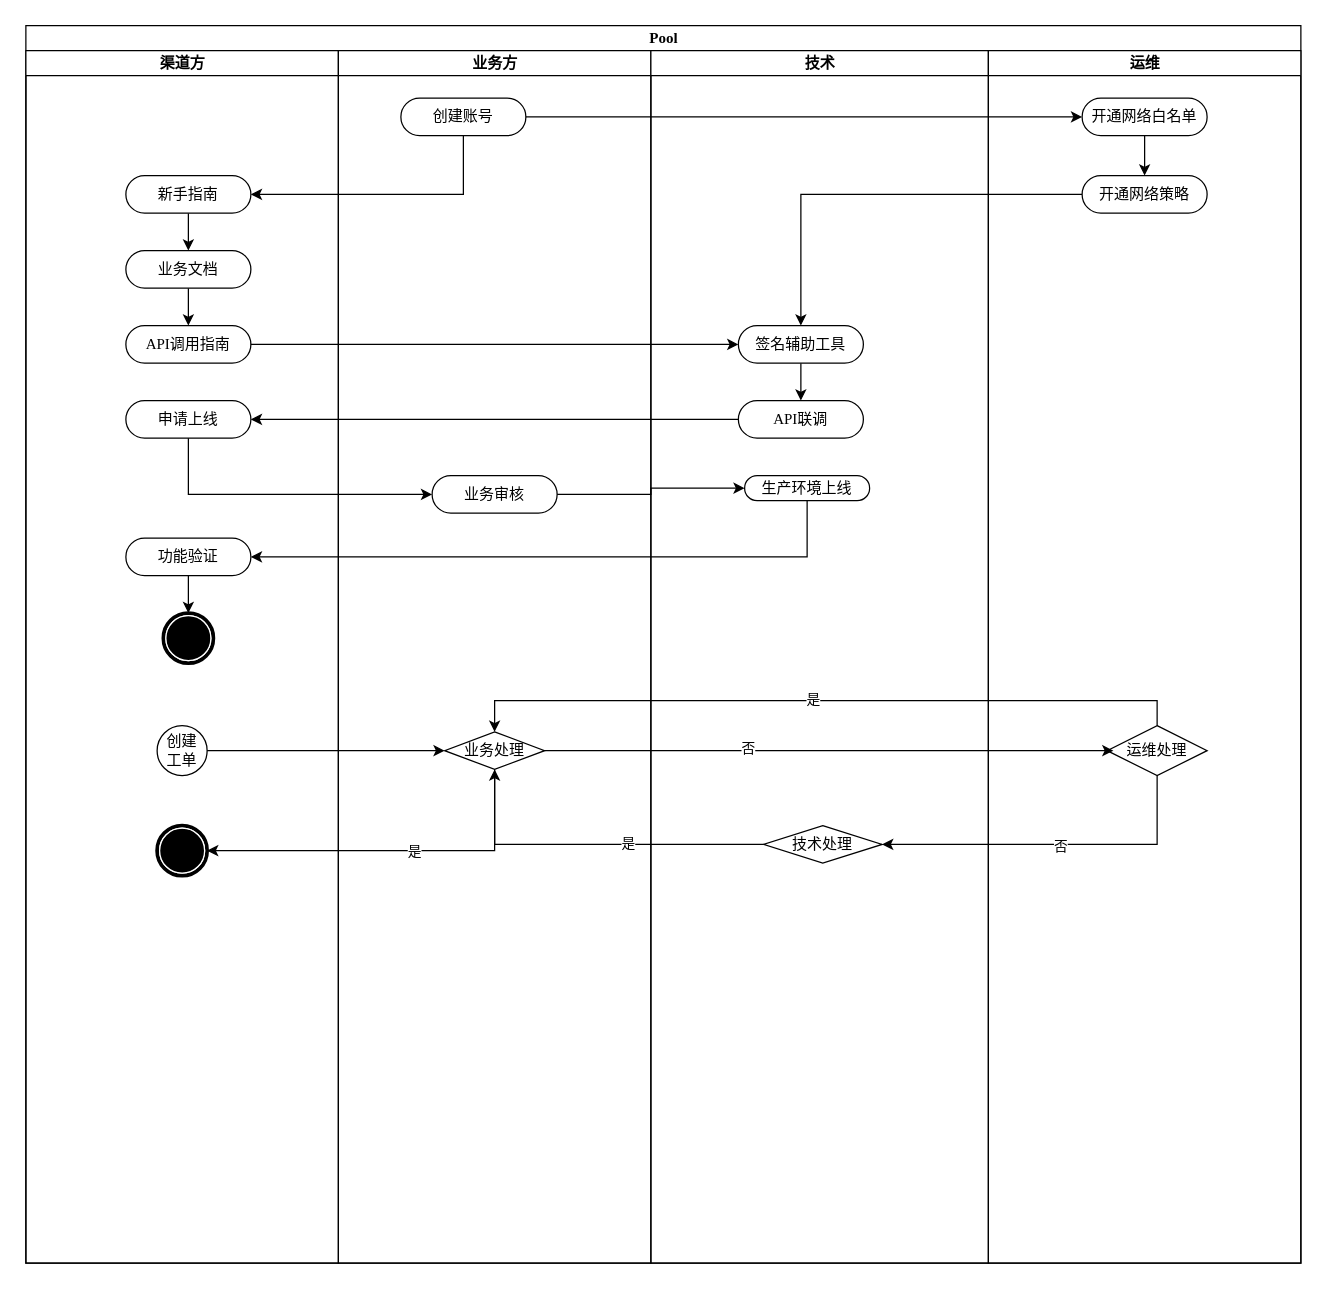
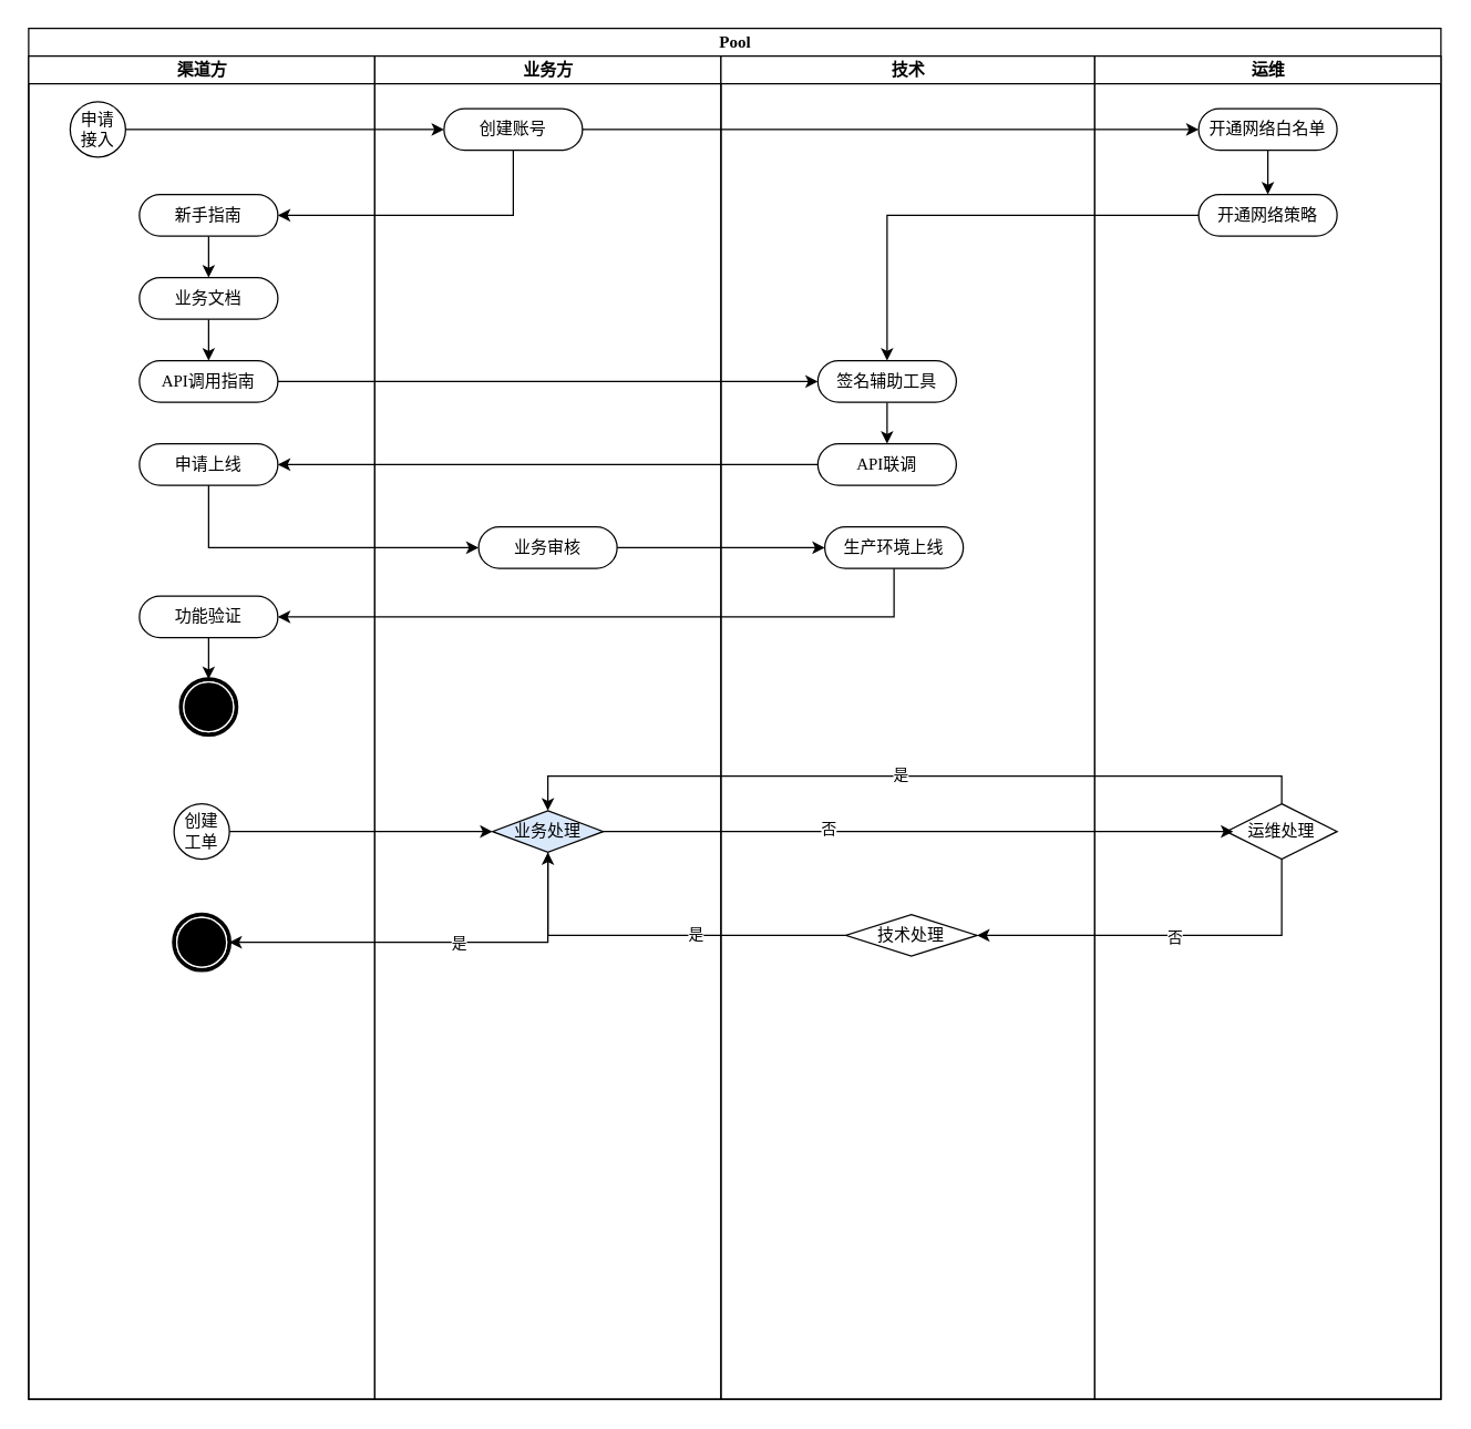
  <mxCell id="0" />
  <mxCell id="1" parent="0" />
  <mxCell id="2" value="Pool" style="swimlane;html=1;childLayout=stackLayout;startSize=20;rounded=0;shadow=0;comic=0;labelBackgroundColor=none;strokeWidth=1;fontFamily=Verdana;fontSize=12;align=center;" parent="1" vertex="1"><mxGeometry x="20" y="20" width="1020" height="990" as="geometry" /></mxCell>
  <mxCell id="3" value="渠道方" style="swimlane;html=1;startSize=20;" parent="2" vertex="1"><mxGeometry y="20" width="250" height="970" as="geometry" /></mxCell>
+ <mxCell id="4" value="申请&lt;br&gt;接入" style="ellipse;whiteSpace=wrap;html=1;aspect=fixed;" vertex="1" parent="3"><mxGeometry x="30" y="33" width="40" height="40" as="geometry" /></mxCell>
  <mxCell id="5" style="edgeStyle=orthogonalEdgeStyle;rounded=0;orthogonalLoop=1;jettySize=auto;html=1;exitX=0.5;exitY=1;exitDx=0;exitDy=0;" edge="1" parent="3" source="6" target="8"><mxGeometry relative="1" as="geometry" /></mxCell>
  <mxCell id="6" value="新手指南" style="rounded=1;whiteSpace=wrap;html=1;shadow=0;comic=0;labelBackgroundColor=none;strokeWidth=1;fontFamily=Verdana;fontSize=12;align=center;arcSize=50;" vertex="1" parent="3"><mxGeometry x="80" y="100" width="100" height="30" as="geometry" /></mxCell>
  <mxCell id="7" style="edgeStyle=orthogonalEdgeStyle;rounded=0;orthogonalLoop=1;jettySize=auto;html=1;" edge="1" parent="3" source="8" target="9"><mxGeometry relative="1" as="geometry" /></mxCell>
  <mxCell id="8" value="业务文档" style="rounded=1;whiteSpace=wrap;html=1;shadow=0;comic=0;labelBackgroundColor=none;strokeWidth=1;fontFamily=Verdana;fontSize=12;align=center;arcSize=50;" vertex="1" parent="3"><mxGeometry x="80" y="160" width="100" height="30" as="geometry" /></mxCell>
  <mxCell id="9" value="API调用指南" style="rounded=1;whiteSpace=wrap;html=1;shadow=0;comic=0;labelBackgroundColor=none;strokeWidth=1;fontFamily=Verdana;fontSize=12;align=center;arcSize=50;" vertex="1" parent="3"><mxGeometry x="80" y="220" width="100" height="30" as="geometry" /></mxCell>
  <mxCell id="10" value="申请上线" style="rounded=1;whiteSpace=wrap;html=1;shadow=0;comic=0;labelBackgroundColor=none;strokeWidth=1;fontFamily=Verdana;fontSize=12;align=center;arcSize=50;" vertex="1" parent="3"><mxGeometry x="80" y="280" width="100" height="30" as="geometry" /></mxCell>
  <mxCell id="11" style="edgeStyle=orthogonalEdgeStyle;rounded=0;orthogonalLoop=1;jettySize=auto;html=1;exitX=0.5;exitY=1;exitDx=0;exitDy=0;" edge="1" parent="3" source="12" target="13"><mxGeometry relative="1" as="geometry" /></mxCell>
  <mxCell id="12" value="功能验证" style="rounded=1;whiteSpace=wrap;html=1;shadow=0;comic=0;labelBackgroundColor=none;strokeWidth=1;fontFamily=Verdana;fontSize=12;align=center;arcSize=50;" vertex="1" parent="3"><mxGeometry x="80" y="390" width="100" height="30" as="geometry" /></mxCell>
  <mxCell id="13" value="" style="shape=mxgraph.bpmn.shape;html=1;verticalLabelPosition=bottom;labelBackgroundColor=#ffffff;verticalAlign=top;perimeter=ellipsePerimeter;outline=end;symbol=terminate;rounded=0;shadow=0;comic=0;strokeWidth=1;fontFamily=Verdana;fontSize=12;align=center;" parent="3" vertex="1"><mxGeometry x="110" y="450" width="40" height="40" as="geometry" /></mxCell>
  <mxCell id="14" value="创建&lt;br&gt;工单" style="ellipse;whiteSpace=wrap;html=1;aspect=fixed;" vertex="1" parent="3"><mxGeometry x="105" y="540" width="40" height="40" as="geometry" /></mxCell>
  <mxCell id="15" value="" style="shape=mxgraph.bpmn.shape;html=1;verticalLabelPosition=bottom;labelBackgroundColor=#ffffff;verticalAlign=top;perimeter=ellipsePerimeter;outline=end;symbol=terminate;rounded=0;shadow=0;comic=0;strokeWidth=1;fontFamily=Verdana;fontSize=12;align=center;" vertex="1" parent="3"><mxGeometry x="105" y="620" width="40" height="40" as="geometry" /></mxCell>
  <mxCell id="16" value="业务方" style="swimlane;html=1;startSize=20;" parent="2" vertex="1"><mxGeometry x="250" y="20" width="250" height="970" as="geometry" /></mxCell>
  <mxCell id="17" value="创建账号" style="rounded=1;whiteSpace=wrap;html=1;shadow=0;comic=0;labelBackgroundColor=none;strokeWidth=1;fontFamily=Verdana;fontSize=12;align=center;arcSize=50;" parent="16" vertex="1"><mxGeometry x="50" y="38" width="100" height="30" as="geometry" /></mxCell>
  <mxCell id="18" value="业务审核" style="rounded=1;whiteSpace=wrap;html=1;shadow=0;comic=0;labelBackgroundColor=none;strokeWidth=1;fontFamily=Verdana;fontSize=12;align=center;arcSize=50;" vertex="1" parent="16"><mxGeometry x="75" y="340" width="100" height="30" as="geometry" /></mxCell>
- <mxCell id="19" value="业务处理" style="rhombus;whiteSpace=wrap;html=1;" vertex="1" parent="16"><mxGeometry x="85" y="545" width="80" height="30" as="geometry" /></mxCell>
+ <mxCell id="19" value="业务处理" style="rhombus;whiteSpace=wrap;html=1;fillColor=#dae8fc;" vertex="1" parent="16"><mxGeometry x="85" y="545" width="80" height="30" as="geometry" /></mxCell>
  <mxCell id="20" value="技术" style="swimlane;html=1;startSize=20;" parent="2" vertex="1"><mxGeometry x="500" y="20" width="270" height="970" as="geometry" /></mxCell>
  <mxCell id="21" style="edgeStyle=none;rounded=0;html=1;labelBackgroundColor=none;startArrow=none;startFill=0;startSize=5;endArrow=classicThin;endFill=1;endSize=5;jettySize=auto;orthogonalLoop=1;strokeWidth=1;fontFamily=Verdana;fontSize=12" parent="20" edge="1"><mxGeometry relative="1" as="geometry"><mxPoint x="120" y="700" as="sourcePoint" /></mxGeometry></mxCell>
  <mxCell id="22" style="edgeStyle=none;rounded=0;html=1;dashed=1;labelBackgroundColor=none;startArrow=none;startFill=0;startSize=5;endArrow=oval;endFill=0;endSize=5;jettySize=auto;orthogonalLoop=1;strokeWidth=1;fontFamily=Verdana;fontSize=12" parent="20" edge="1"><mxGeometry relative="1" as="geometry"><mxPoint x="156.964" y="640" as="sourcePoint" /></mxGeometry></mxCell>
  <mxCell id="23" style="edgeStyle=none;rounded=0;html=1;dashed=1;labelBackgroundColor=none;startArrow=none;startFill=0;startSize=5;endArrow=oval;endFill=0;endSize=5;jettySize=auto;orthogonalLoop=1;strokeWidth=1;fontFamily=Verdana;fontSize=12" parent="20" edge="1"><mxGeometry relative="1" as="geometry"><mxPoint x="169.6" y="785" as="sourcePoint" /></mxGeometry></mxCell>
  <mxCell id="24" style="edgeStyle=orthogonalEdgeStyle;rounded=0;orthogonalLoop=1;jettySize=auto;html=1;exitX=0.5;exitY=1;exitDx=0;exitDy=0;" edge="1" parent="20" source="25" target="26"><mxGeometry relative="1" as="geometry" /></mxCell>
  <mxCell id="25" value="签名辅助工具" style="rounded=1;whiteSpace=wrap;html=1;shadow=0;comic=0;labelBackgroundColor=none;strokeWidth=1;fontFamily=Verdana;fontSize=12;align=center;arcSize=50;" vertex="1" parent="20"><mxGeometry x="70" y="220" width="100" height="30" as="geometry" /></mxCell>
  <mxCell id="26" value="API联调" style="rounded=1;whiteSpace=wrap;html=1;shadow=0;comic=0;labelBackgroundColor=none;strokeWidth=1;fontFamily=Verdana;fontSize=12;align=center;arcSize=50;" vertex="1" parent="20"><mxGeometry x="70" y="280" width="100" height="30" as="geometry" /></mxCell>
- <mxCell id="27" value="生产环境上线" style="rounded=1;whiteSpace=wrap;html=1;shadow=0;comic=0;labelBackgroundColor=none;strokeWidth=1;fontFamily=Verdana;fontSize=12;align=center;arcSize=50;" vertex="1" parent="20"><mxGeometry x="75" y="340" width="100" height="20" as="geometry" /></mxCell>
+ <mxCell id="27" value="生产环境上线" style="rounded=1;whiteSpace=wrap;html=1;shadow=0;comic=0;labelBackgroundColor=none;strokeWidth=1;fontFamily=Verdana;fontSize=12;align=center;arcSize=50;" vertex="1" parent="20"><mxGeometry x="75" y="340" width="100" height="30" as="geometry" /></mxCell>
  <mxCell id="28" value="技术处理" style="rhombus;whiteSpace=wrap;html=1;" vertex="1" parent="20"><mxGeometry x="90" y="620" width="95" height="30" as="geometry" /></mxCell>
+ <mxCell id="29" style="edgeStyle=orthogonalEdgeStyle;rounded=0;orthogonalLoop=1;jettySize=auto;html=1;exitX=1;exitY=0.5;exitDx=0;exitDy=0;entryX=0;entryY=0.5;entryDx=0;entryDy=0;" edge="1" parent="2" source="4" target="17"><mxGeometry relative="1" as="geometry" /></mxCell>
  <mxCell id="30" style="edgeStyle=orthogonalEdgeStyle;rounded=0;orthogonalLoop=1;jettySize=auto;html=1;exitX=0.5;exitY=1;exitDx=0;exitDy=0;entryX=1;entryY=0.5;entryDx=0;entryDy=0;" edge="1" parent="2" source="17" target="6"><mxGeometry relative="1" as="geometry" /></mxCell>
  <mxCell id="31" style="edgeStyle=orthogonalEdgeStyle;rounded=0;orthogonalLoop=1;jettySize=auto;html=1;exitX=1;exitY=0.5;exitDx=0;exitDy=0;" edge="1" parent="2" source="9" target="25"><mxGeometry relative="1" as="geometry" /></mxCell>
  <mxCell id="32" style="edgeStyle=orthogonalEdgeStyle;rounded=0;orthogonalLoop=1;jettySize=auto;html=1;" edge="1" parent="2" source="26" target="10"><mxGeometry relative="1" as="geometry" /></mxCell>
  <mxCell id="33" style="edgeStyle=orthogonalEdgeStyle;rounded=0;orthogonalLoop=1;jettySize=auto;html=1;exitX=0.5;exitY=1;exitDx=0;exitDy=0;entryX=0;entryY=0.5;entryDx=0;entryDy=0;" edge="1" parent="2" source="10" target="18"><mxGeometry relative="1" as="geometry" /></mxCell>
  <mxCell id="34" style="edgeStyle=orthogonalEdgeStyle;rounded=0;orthogonalLoop=1;jettySize=auto;html=1;entryX=0;entryY=0.5;entryDx=0;entryDy=0;" edge="1" parent="2" source="18" target="27"><mxGeometry relative="1" as="geometry" /></mxCell>
  <mxCell id="35" style="edgeStyle=orthogonalEdgeStyle;rounded=0;orthogonalLoop=1;jettySize=auto;html=1;exitX=0.5;exitY=1;exitDx=0;exitDy=0;entryX=1;entryY=0.5;entryDx=0;entryDy=0;" edge="1" parent="2" source="27" target="12"><mxGeometry relative="1" as="geometry" /></mxCell>
  <mxCell id="36" style="edgeStyle=orthogonalEdgeStyle;rounded=0;orthogonalLoop=1;jettySize=auto;html=1;exitX=1;exitY=0.5;exitDx=0;exitDy=0;" edge="1" parent="2" source="17" target="40"><mxGeometry relative="1" as="geometry" /></mxCell>
  <mxCell id="37" style="edgeStyle=orthogonalEdgeStyle;rounded=0;orthogonalLoop=1;jettySize=auto;html=1;" edge="1" parent="2" source="41" target="25"><mxGeometry relative="1" as="geometry" /></mxCell>
  <mxCell id="38" value="运维" style="swimlane;html=1;startSize=20;" vertex="1" parent="2"><mxGeometry x="770" y="20" width="250" height="970" as="geometry" /></mxCell>
  <mxCell id="39" style="edgeStyle=orthogonalEdgeStyle;rounded=0;orthogonalLoop=1;jettySize=auto;html=1;exitX=0.5;exitY=1;exitDx=0;exitDy=0;" edge="1" parent="38" source="40" target="41"><mxGeometry relative="1" as="geometry" /></mxCell>
  <mxCell id="40" value="开通网络白名单" style="rounded=1;whiteSpace=wrap;html=1;shadow=0;comic=0;labelBackgroundColor=none;strokeWidth=1;fontFamily=Verdana;fontSize=12;align=center;arcSize=50;" vertex="1" parent="38"><mxGeometry x="75" y="38" width="100" height="30" as="geometry" /></mxCell>
  <mxCell id="41" value="开通网络策略" style="rounded=1;whiteSpace=wrap;html=1;shadow=0;comic=0;labelBackgroundColor=none;strokeWidth=1;fontFamily=Verdana;fontSize=12;align=center;arcSize=50;" vertex="1" parent="38"><mxGeometry x="75" y="100" width="100" height="30" as="geometry" /></mxCell>
  <mxCell id="42" value="运维处理" style="rhombus;whiteSpace=wrap;html=1;" vertex="1" parent="38"><mxGeometry x="95" y="540" width="80" height="40" as="geometry" /></mxCell>
  <mxCell id="43" style="edgeStyle=orthogonalEdgeStyle;rounded=0;orthogonalLoop=1;jettySize=auto;html=1;exitX=1;exitY=0.5;exitDx=0;exitDy=0;" edge="1" parent="2" source="14" target="19"><mxGeometry relative="1" as="geometry" /></mxCell>
  <mxCell id="44" style="edgeStyle=orthogonalEdgeStyle;rounded=0;orthogonalLoop=1;jettySize=auto;html=1;entryX=0.063;entryY=0.5;entryDx=0;entryDy=0;entryPerimeter=0;" edge="1" parent="2" source="19" target="42"><mxGeometry relative="1" as="geometry" /></mxCell>
  <mxCell id="45" value="否" style="edgeLabel;html=1;align=center;verticalAlign=middle;resizable=0;points=[];" vertex="1" connectable="0" parent="44"><mxGeometry x="-0.29" y="3" relative="1" as="geometry"><mxPoint as="offset" /></mxGeometry></mxCell>
  <mxCell id="46" style="edgeStyle=orthogonalEdgeStyle;rounded=0;orthogonalLoop=1;jettySize=auto;html=1;entryX=1;entryY=0.5;entryDx=0;entryDy=0;exitX=0.5;exitY=1;exitDx=0;exitDy=0;" edge="1" parent="2" source="19" target="15"><mxGeometry relative="1" as="geometry"><mxPoint x="370" y="600" as="sourcePoint" /></mxGeometry></mxCell>
  <mxCell id="47" value="是" style="edgeLabel;html=1;align=center;verticalAlign=middle;resizable=0;points=[];" vertex="1" connectable="0" parent="46"><mxGeometry x="-0.119" relative="1" as="geometry"><mxPoint as="offset" /></mxGeometry></mxCell>
  <mxCell id="48" style="edgeStyle=orthogonalEdgeStyle;rounded=0;orthogonalLoop=1;jettySize=auto;html=1;exitX=0.5;exitY=1;exitDx=0;exitDy=0;entryX=1;entryY=0.5;entryDx=0;entryDy=0;" edge="1" parent="2" source="42" target="28"><mxGeometry relative="1" as="geometry" /></mxCell>
  <mxCell id="49" value="否" style="edgeLabel;html=1;align=center;verticalAlign=middle;resizable=0;points=[];" vertex="1" connectable="0" parent="48"><mxGeometry x="-0.03" y="1" relative="1" as="geometry"><mxPoint as="offset" /></mxGeometry></mxCell>
  <mxCell id="50" style="edgeStyle=orthogonalEdgeStyle;rounded=0;orthogonalLoop=1;jettySize=auto;html=1;exitX=0.5;exitY=0;exitDx=0;exitDy=0;entryX=0.5;entryY=0;entryDx=0;entryDy=0;" edge="1" parent="2" source="42" target="19"><mxGeometry relative="1" as="geometry" /></mxCell>
  <mxCell id="51" value="是" style="edgeLabel;html=1;align=center;verticalAlign=middle;resizable=0;points=[];" vertex="1" connectable="0" parent="50"><mxGeometry x="0.029" y="-2" relative="1" as="geometry"><mxPoint as="offset" /></mxGeometry></mxCell>
  <mxCell id="52" style="edgeStyle=orthogonalEdgeStyle;rounded=0;orthogonalLoop=1;jettySize=auto;html=1;" edge="1" parent="2" source="28" target="19"><mxGeometry relative="1" as="geometry" /></mxCell>
  <mxCell id="53" value="是" style="edgeLabel;html=1;align=center;verticalAlign=middle;resizable=0;points=[];" vertex="1" connectable="0" parent="52"><mxGeometry x="-0.21" y="-2" relative="1" as="geometry"><mxPoint as="offset" /></mxGeometry></mxCell>
